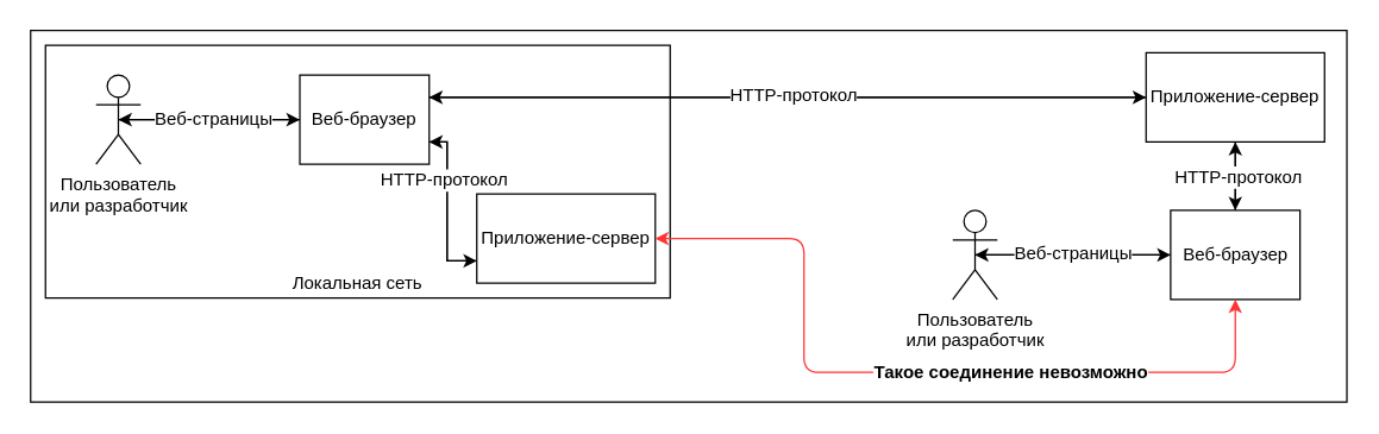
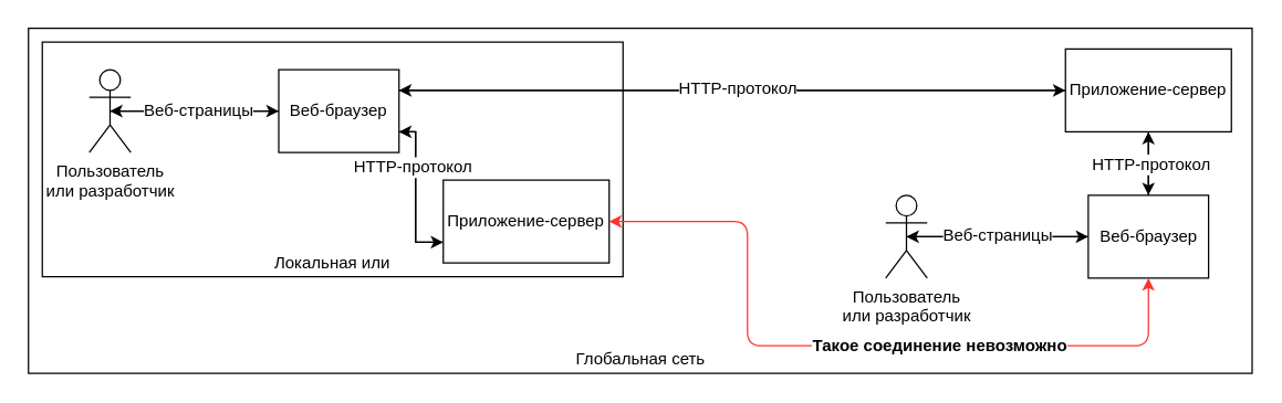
  <mxCell id="0" />
  <mxCell id="1" parent="0" />
  <mxCell id="2" value="" style="rounded=0;whiteSpace=wrap;html=1;fillColor=#FFFFFF;" vertex="1" parent="1"><mxGeometry x="20" y="20" width="885" height="250" as="geometry" /></mxCell>
  <mxCell id="3" value="" style="rounded=0;whiteSpace=wrap;html=1;fillColor=#FFFFFF;" vertex="1" parent="1"><mxGeometry x="30" y="30" width="420" height="170" as="geometry" /></mxCell>
  <mxCell id="4" style="edgeStyle=orthogonalEdgeStyle;rounded=0;orthogonalLoop=1;jettySize=auto;html=1;exitX=0;exitY=0.5;exitDx=0;exitDy=0;entryX=0.5;entryY=0.5;entryDx=0;entryDy=0;entryPerimeter=0;" edge="1" parent="1" source="7" target="10"><mxGeometry relative="1" as="geometry" /></mxCell>
  <mxCell id="5" style="edgeStyle=orthogonalEdgeStyle;rounded=0;orthogonalLoop=1;jettySize=auto;html=1;exitX=1;exitY=0.25;exitDx=0;exitDy=0;entryX=0;entryY=0.5;entryDx=0;entryDy=0;" edge="1" parent="1" source="7" target="17"><mxGeometry relative="1" as="geometry" /></mxCell>
  <mxCell id="6" style="edgeStyle=orthogonalEdgeStyle;rounded=0;orthogonalLoop=1;jettySize=auto;html=1;exitX=1;exitY=0.75;exitDx=0;exitDy=0;entryX=0;entryY=0.75;entryDx=0;entryDy=0;" edge="1" parent="1" source="7" target="13"><mxGeometry relative="1" as="geometry"><Array as="points"><mxPoint x="300" y="95" /><mxPoint x="300" y="175" /></Array></mxGeometry></mxCell>
  <mxCell id="7" value="Веб-браузер" style="rounded=0;whiteSpace=wrap;html=1;fillColor=#FFFFFF;" vertex="1" parent="1"><mxGeometry x="201" y="50" width="87" height="60" as="geometry" /></mxCell>
  <mxCell id="8" style="edgeStyle=orthogonalEdgeStyle;rounded=0;orthogonalLoop=1;jettySize=auto;html=1;exitX=0.5;exitY=0.5;exitDx=0;exitDy=0;exitPerimeter=0;entryX=0;entryY=0.5;entryDx=0;entryDy=0;" edge="1" parent="1" source="10" target="7"><mxGeometry relative="1" as="geometry" /></mxCell>
  <mxCell id="9" value="Веб-страницы" style="text;html=1;resizable=0;points=[];align=center;verticalAlign=middle;labelBackgroundColor=#ffffff;" vertex="1" connectable="0" parent="8"><mxGeometry x="0.282" y="-1" relative="1" as="geometry"><mxPoint x="-15" y="-2" as="offset" /></mxGeometry></mxCell>
  <mxCell id="10" value="Пользователь&lt;br&gt;или разработчик&lt;br&gt;" style="shape=umlActor;verticalLabelPosition=bottom;labelBackgroundColor=#ffffff;verticalAlign=top;html=1;outlineConnect=0;fillColor=#FFFFFF;" vertex="1" parent="1"><mxGeometry x="64" y="50" width="30" height="60" as="geometry" /></mxCell>
  <mxCell id="11" style="edgeStyle=orthogonalEdgeStyle;rounded=0;orthogonalLoop=1;jettySize=auto;html=1;exitX=0;exitY=0.75;exitDx=0;exitDy=0;entryX=1;entryY=0.75;entryDx=0;entryDy=0;" edge="1" parent="1" source="13" target="7"><mxGeometry relative="1" as="geometry"><Array as="points"><mxPoint x="300" y="175" /><mxPoint x="300" y="95" /></Array></mxGeometry></mxCell>
  <mxCell id="12" value="HTTP-протокол" style="text;html=1;resizable=0;points=[];align=center;verticalAlign=middle;labelBackgroundColor=#ffffff;" vertex="1" connectable="0" parent="11"><mxGeometry x="0.247" y="-3" relative="1" as="geometry"><mxPoint x="-6" y="-5" as="offset" /></mxGeometry></mxCell>
  <mxCell id="13" value="Приложение-сервер" style="rounded=0;whiteSpace=wrap;html=1;fillColor=#FFFFFF;" vertex="1" parent="1"><mxGeometry x="320" y="130" width="120" height="60" as="geometry" /></mxCell>
  <mxCell id="14" style="edgeStyle=orthogonalEdgeStyle;rounded=0;orthogonalLoop=1;jettySize=auto;html=1;exitX=0;exitY=0.5;exitDx=0;exitDy=0;entryX=1;entryY=0.25;entryDx=0;entryDy=0;" edge="1" parent="1" source="17" target="7"><mxGeometry relative="1" as="geometry" /></mxCell>
  <mxCell id="15" value="HTTP-протокол" style="text;html=1;resizable=0;points=[];align=center;verticalAlign=middle;labelBackgroundColor=#ffffff;fillColor=#CCE5FF;" vertex="1" connectable="0" parent="14"><mxGeometry x="-0.036" y="2" relative="1" as="geometry"><mxPoint x="-5.5" y="-4" as="offset" /></mxGeometry></mxCell>
  <mxCell id="16" style="edgeStyle=orthogonalEdgeStyle;rounded=0;orthogonalLoop=1;jettySize=auto;html=1;exitX=0.5;exitY=1;exitDx=0;exitDy=0;entryX=0.5;entryY=0;entryDx=0;entryDy=0;" edge="1" parent="1" source="17" target="26"><mxGeometry relative="1" as="geometry" /></mxCell>
  <mxCell id="17" value="Приложение-сервер" style="rounded=0;whiteSpace=wrap;html=1;fillColor=#FFFFFF;" vertex="1" parent="1"><mxGeometry x="770" y="35" width="120" height="60" as="geometry" /></mxCell>
- <mxCell id="19" value="Локальная сеть" style="text;html=1;strokeColor=none;fillColor=none;align=center;verticalAlign=middle;whiteSpace=wrap;rounded=0;" vertex="1" parent="1"><mxGeometry x="155" y="180" width="170" height="20" as="geometry" /></mxCell>
+ <mxCell id="18" value="Глобальная сеть" style="text;html=1;strokeColor=none;fillColor=none;align=center;verticalAlign=middle;whiteSpace=wrap;rounded=0;" vertex="1" parent="1"><mxGeometry x="392.5" y="250" width="140" height="20" as="geometry" /></mxCell>
+ <mxCell id="19" value="Локальная или" style="text;html=1;strokeColor=none;fillColor=none;align=center;verticalAlign=middle;whiteSpace=wrap;rounded=0;" vertex="1" parent="1"><mxGeometry x="155" y="180" width="170" height="20" as="geometry" /></mxCell>
  <mxCell id="20" style="edgeStyle=orthogonalEdgeStyle;rounded=0;orthogonalLoop=1;jettySize=auto;html=1;exitX=0.5;exitY=0.5;exitDx=0;exitDy=0;exitPerimeter=0;entryX=0;entryY=0.5;entryDx=0;entryDy=0;" edge="1" parent="1" source="21" target="26"><mxGeometry relative="1" as="geometry" /></mxCell>
  <mxCell id="21" value="Пользователь&lt;br&gt;или разработчик&lt;br&gt;" style="shape=umlActor;verticalLabelPosition=bottom;labelBackgroundColor=#ffffff;verticalAlign=top;html=1;outlineConnect=0;fillColor=#FFFFFF;" vertex="1" parent="1"><mxGeometry x="640" y="141" width="30" height="60" as="geometry" /></mxCell>
  <mxCell id="22" style="edgeStyle=orthogonalEdgeStyle;rounded=0;orthogonalLoop=1;jettySize=auto;html=1;exitX=0.5;exitY=0;exitDx=0;exitDy=0;entryX=0.5;entryY=1;entryDx=0;entryDy=0;" edge="1" parent="1" source="26" target="17"><mxGeometry relative="1" as="geometry" /></mxCell>
  <mxCell id="23" value="HTTP-протокол" style="text;html=1;resizable=0;points=[];align=center;verticalAlign=middle;labelBackgroundColor=#ffffff;" vertex="1" connectable="0" parent="22"><mxGeometry x="0.229" y="-1" relative="1" as="geometry"><mxPoint y="5" as="offset" /></mxGeometry></mxCell>
  <mxCell id="24" style="edgeStyle=orthogonalEdgeStyle;rounded=0;orthogonalLoop=1;jettySize=auto;html=1;exitX=0;exitY=0.5;exitDx=0;exitDy=0;entryX=0.5;entryY=0.5;entryDx=0;entryDy=0;entryPerimeter=0;" edge="1" parent="1" source="26" target="21"><mxGeometry relative="1" as="geometry" /></mxCell>
  <mxCell id="25" value="Веб-страницы" style="text;html=1;resizable=0;points=[];align=center;verticalAlign=middle;labelBackgroundColor=#ffffff;" vertex="1" connectable="0" parent="24"><mxGeometry x="-0.194" y="-2" relative="1" as="geometry"><mxPoint x="-13" as="offset" /></mxGeometry></mxCell>
  <mxCell id="26" value="Веб-браузер" style="rounded=0;whiteSpace=wrap;html=1;fillColor=#FFFFFF;" vertex="1" parent="1"><mxGeometry x="786.5" y="141" width="87" height="60" as="geometry" /></mxCell>
  <mxCell id="27" value="" style="endArrow=classic;startArrow=classic;html=1;strokeColor=#FF3333;entryX=1;entryY=0.5;entryDx=0;entryDy=0;exitX=0.5;exitY=1;exitDx=0;exitDy=0;" edge="1" parent="1" source="26" target="13"><mxGeometry width="50" height="50" relative="1" as="geometry"><mxPoint x="20" y="340" as="sourcePoint" /><mxPoint x="70" y="290" as="targetPoint" /><Array as="points"><mxPoint x="830" y="250" /><mxPoint x="540" y="250" /><mxPoint x="540" y="160" /></Array></mxGeometry></mxCell>
  <mxCell id="28" value="&lt;b&gt;Такое соединение невозможно&lt;/b&gt;" style="text;html=1;resizable=0;points=[];align=center;verticalAlign=middle;labelBackgroundColor=#ffffff;strokeColor=#FF1900;fillColor=#FF1900;" vertex="1" connectable="0" parent="27"><mxGeometry x="-0.312" y="-1" relative="1" as="geometry"><mxPoint x="-19" as="offset" /></mxGeometry></mxCell>
